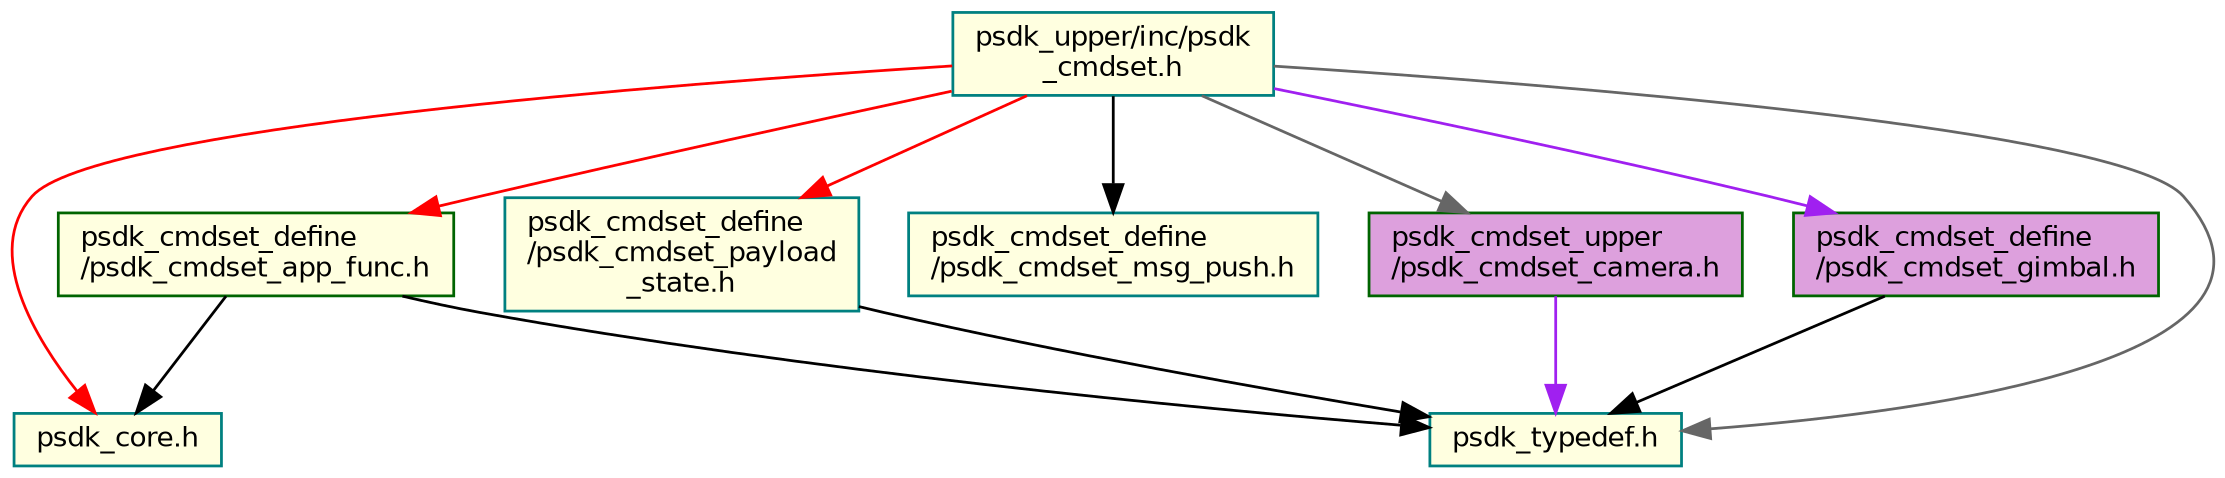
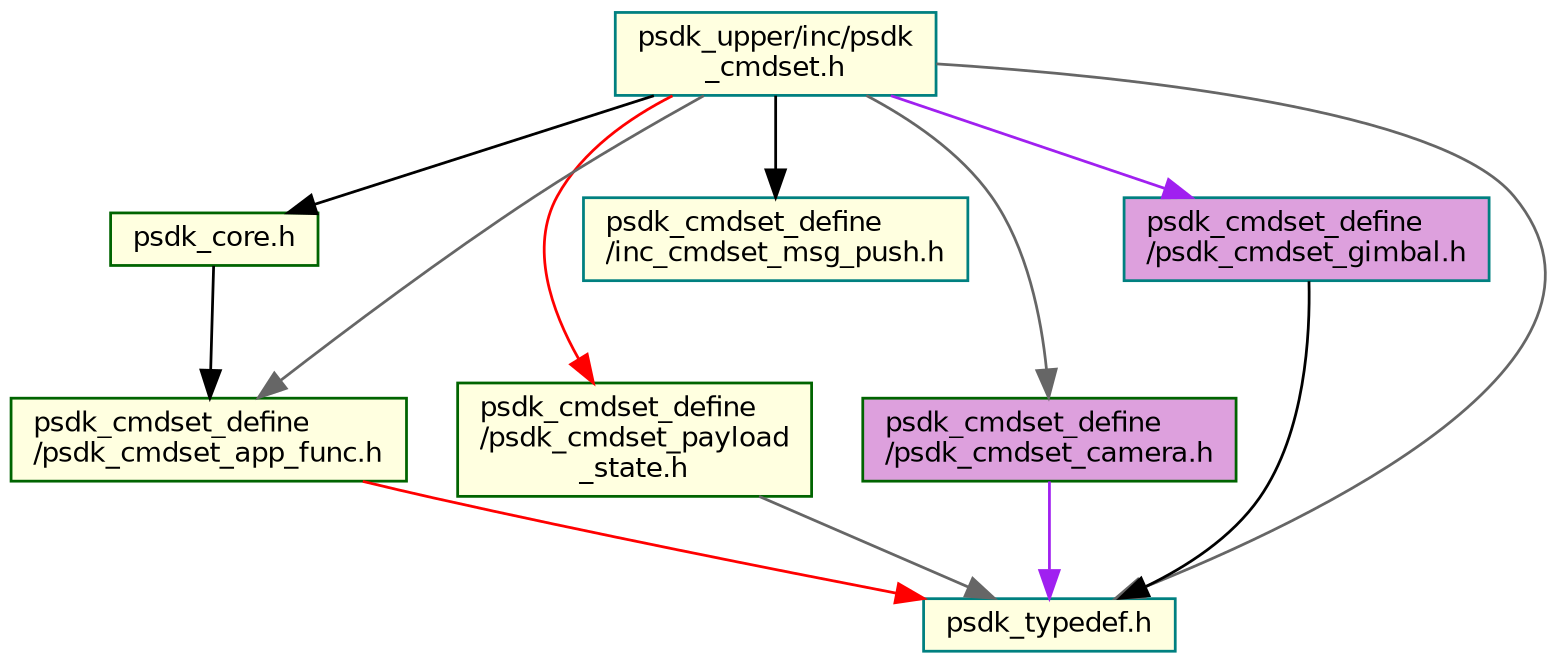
  digraph {
    node [color=teal fillcolor=lightyellow fontname=Helvetica fontsize=10 shape=record style=filled]
    edge [color=black fontname=Helvetica fontsize=10 labelfontname=Helvetica labelfontsize=10 style=solid]
    n1 [fontcolor=black height=0.2 label="psdk_upper/inc/psdk\l_cmdset.h" width=0.4]
-   n2 [height=0.2 label="psdk_core.h" width=0.4]
-   n3 [height=0.2 label="psdk_cmdset_define\l/psdk_cmdset_payload\l_state.h" width=0.4]
+   n2 [color=darkgreen height=0.2 label="psdk_core.h" width=0.4]
+   n3 [color=darkgreen height=0.2 label="psdk_cmdset_define\l/psdk_cmdset_payload\l_state.h" width=0.4]
    n4 [color=darkgreen height=0.2 label="psdk_cmdset_define\l/psdk_cmdset_app_func.h" width=0.4]
-   n5 [height=0.2 label="psdk_cmdset_define\l/psdk_cmdset_msg_push.h" width=0.4]
-   n6 [color=darkgreen fillcolor=plum height=0.2 label="psdk_cmdset_upper\l/psdk_cmdset_camera.h" width=0.4]
-   n7 [color=darkgreen fillcolor=plum height=0.2 label="psdk_cmdset_define\l/psdk_cmdset_gimbal.h" width=0.4]
+   n5 [height=0.2 label="psdk_cmdset_define\l/inc_cmdset_msg_push.h" width=0.4]
+   n6 [color=darkgreen fillcolor=plum height=0.2 label="psdk_cmdset_define\l/psdk_cmdset_camera.h" width=0.4]
+   n7 [fillcolor=plum height=0.2 label="psdk_cmdset_define\l/psdk_cmdset_gimbal.h" width=0.4]
    n8 [height=0.2 label="psdk_typedef.h" width=0.4]
-   n1 -> n2 [color=red]
+   n1 -> n2
    n1 -> n3 [color=red]
-   n1 -> n4 [color=red]
+   n1 -> n4 [color=gray40]
    n1 -> n5
    n1 -> n6 [color=gray40]
    n1 -> n7 [color=purple]
    n1 -> n8 [color=gray40]
-   n3 -> n8
-   n4 -> n2
-   n4 -> n8
+   n3 -> n8 [color=gray40]
+   n2 -> n4
+   n4 -> n8 [color=red]
    n6 -> n8 [color=purple]
    n7 -> n8
  }
